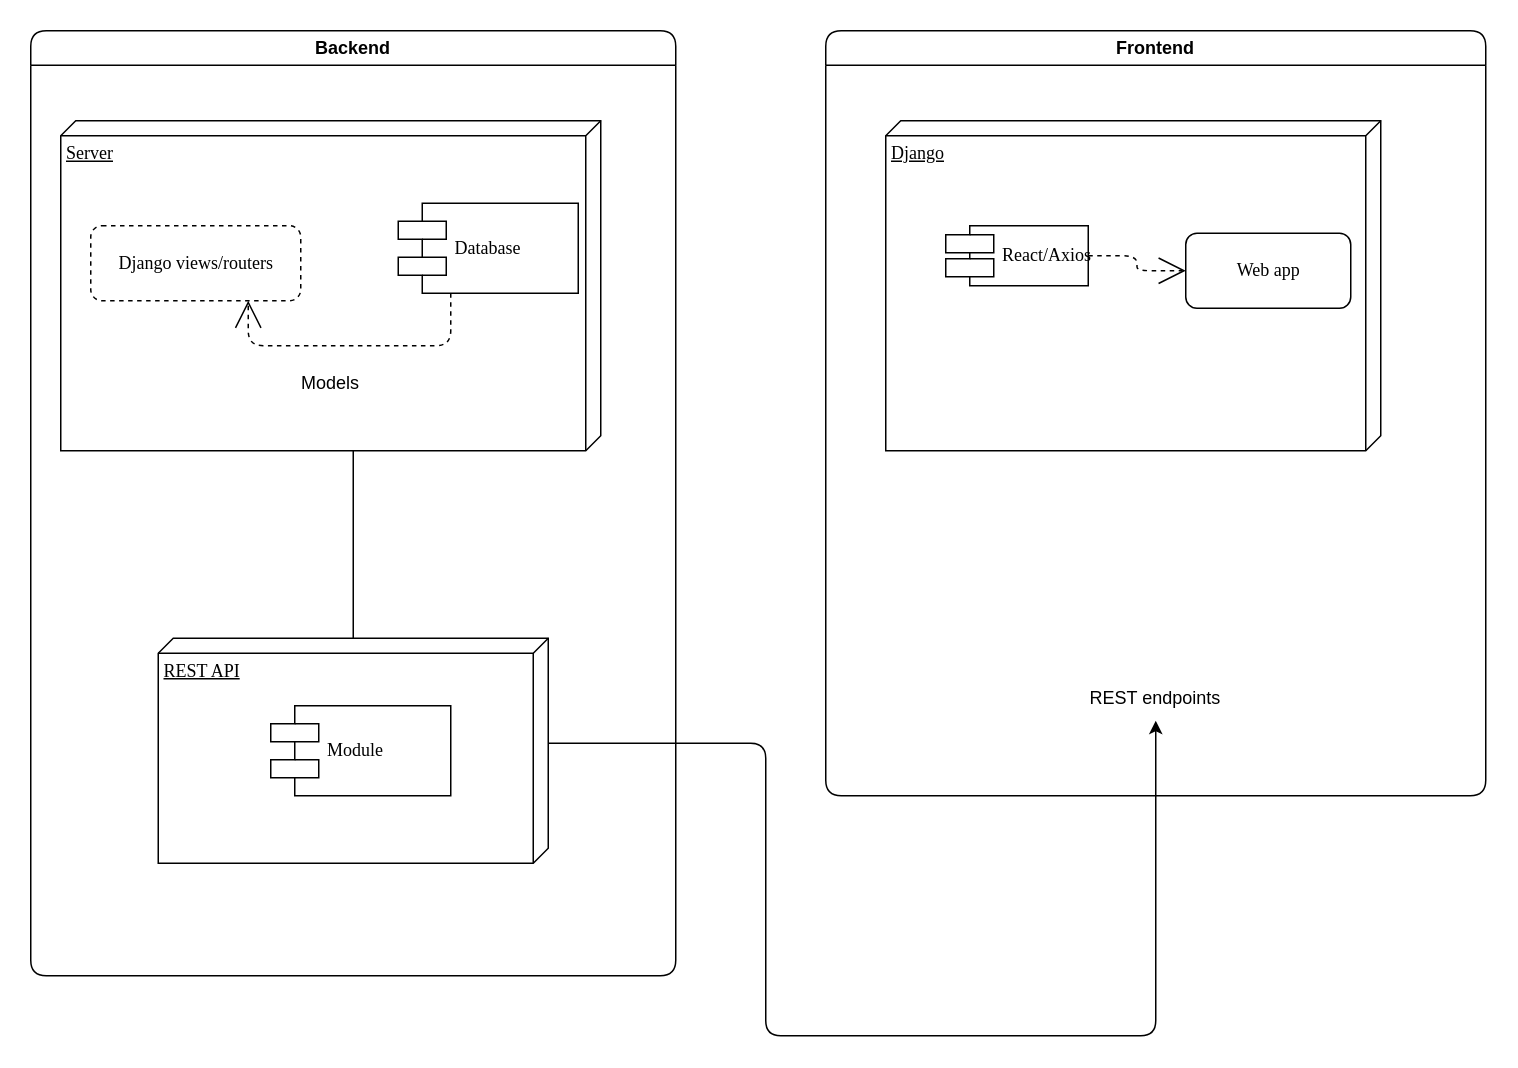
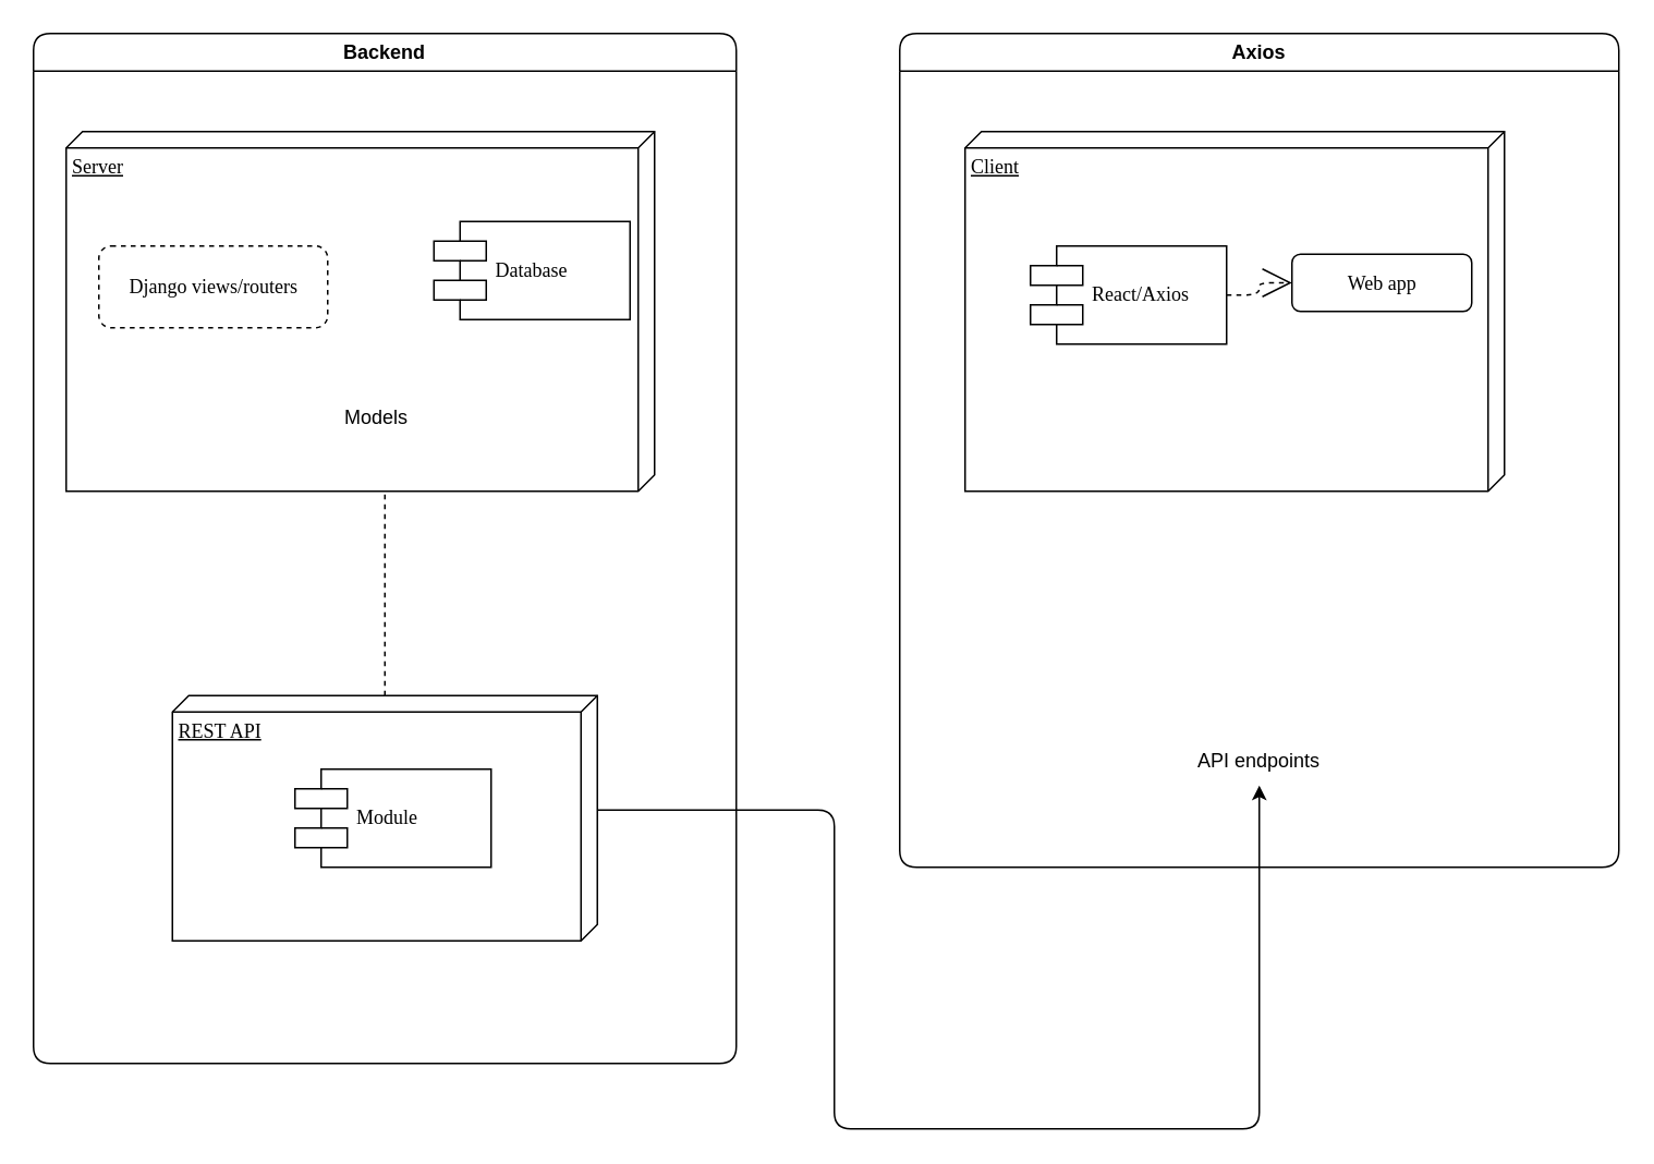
  <mxCell id="0" />
  <mxCell id="1" parent="0" />
  <mxCell id="2" value="Server" style="verticalAlign=top;align=left;spacingTop=8;spacingLeft=2;spacingRight=12;shape=cube;size=10;direction=south;fontStyle=4;html=1;rounded=1;shadow=0;comic=0;labelBackgroundColor=none;strokeWidth=1;fontFamily=Verdana;fontSize=12;" parent="1" vertex="1"><mxGeometry x="40" y="80" width="360" height="220" as="geometry" /></mxCell>
- <mxCell id="3" value="Django" style="verticalAlign=top;align=left;spacingTop=8;spacingLeft=2;spacingRight=12;shape=cube;size=10;direction=south;fontStyle=4;html=1;rounded=1;shadow=0;comic=0;labelBackgroundColor=none;strokeWidth=1;fontFamily=Verdana;fontSize=12;" parent="1" vertex="1"><mxGeometry x="590" y="80" width="330" height="220" as="geometry" /></mxCell>
+ <mxCell id="3" value="Client" style="verticalAlign=top;align=left;spacingTop=8;spacingLeft=2;spacingRight=12;shape=cube;size=10;direction=south;fontStyle=4;html=1;rounded=1;shadow=0;comic=0;labelBackgroundColor=none;strokeWidth=1;fontFamily=Verdana;fontSize=12;" parent="1" vertex="1"><mxGeometry x="590" y="80" width="330" height="220" as="geometry" /></mxCell>
  <mxCell id="4" style="edgeStyle=orthogonalEdgeStyle;rounded=1;orthogonalLoop=1;jettySize=auto;html=1;exitX=0;exitY=0;exitDx=70;exitDy=0;exitPerimeter=0;labelBackgroundColor=none;fontColor=default;" parent="1" source="5" target="17" edge="1"><mxGeometry relative="1" as="geometry"><mxPoint x="770" y="641.6" as="targetPoint" /><Array as="points"><mxPoint x="510" y="495" /><mxPoint x="510" y="690" /><mxPoint x="770" y="690" /></Array></mxGeometry></mxCell>
  <mxCell id="5" value="REST API" style="verticalAlign=top;align=left;spacingTop=8;spacingLeft=2;spacingRight=12;shape=cube;size=10;direction=south;fontStyle=4;html=1;rounded=1;shadow=0;comic=0;labelBackgroundColor=none;strokeWidth=1;fontFamily=Verdana;fontSize=12;" parent="1" vertex="1"><mxGeometry x="105" y="425" width="260" height="150" as="geometry" /></mxCell>
  <mxCell id="6" value="Database" style="shape=component;align=left;spacingLeft=36;rounded=1;shadow=0;comic=0;labelBackgroundColor=none;strokeWidth=1;fontFamily=Verdana;fontSize=12;html=1;" parent="1" vertex="1"><mxGeometry x="265" y="135" width="120" height="60" as="geometry" /></mxCell>
- <mxCell id="7" value="React/Axios" style="shape=component;align=left;spacingLeft=36;rounded=1;shadow=0;comic=0;labelBackgroundColor=none;strokeWidth=1;fontFamily=Verdana;fontSize=12;html=1;" parent="1" vertex="1"><mxGeometry x="630" y="150" width="95" height="40" as="geometry" /></mxCell>
- <mxCell id="8" value="Web app" style="html=1;rounded=1;shadow=0;comic=0;labelBackgroundColor=none;strokeWidth=1;fontFamily=Verdana;fontSize=12;align=center;" parent="1" vertex="1"><mxGeometry x="790" y="155" width="110" height="50" as="geometry" /></mxCell>
+ <mxCell id="7" value="React/Axios" style="shape=component;align=left;spacingLeft=36;rounded=1;shadow=0;comic=0;labelBackgroundColor=none;strokeWidth=1;fontFamily=Verdana;fontSize=12;html=1;" parent="1" vertex="1"><mxGeometry x="630" y="150" width="120" height="60" as="geometry" /></mxCell>
+ <mxCell id="8" value="Web app" style="html=1;rounded=1;shadow=0;comic=0;labelBackgroundColor=none;strokeWidth=1;fontFamily=Verdana;fontSize=12;align=center;" parent="1" vertex="1"><mxGeometry x="790" y="155" width="110" height="35" as="geometry" /></mxCell>
  <mxCell id="9" value="Module" style="shape=component;align=left;spacingLeft=36;rounded=1;shadow=0;comic=0;labelBackgroundColor=none;strokeWidth=1;fontFamily=Verdana;fontSize=12;html=1;" parent="1" vertex="1"><mxGeometry x="180" y="470" width="120" height="60" as="geometry" /></mxCell>
- <mxCell id="10" style="edgeStyle=orthogonalEdgeStyle;rounded=1;html=1;labelBackgroundColor=none;startArrow=none;startFill=0;startSize=8;endArrow=open;endFill=0;endSize=16;fontFamily=Verdana;fontSize=12;dashed=1;fontColor=default;" parent="1" source="6" target="14" edge="1"><mxGeometry relative="1" as="geometry"><Array as="points"><mxPoint x="300" y="230" /><mxPoint x="165" y="230" /></Array></mxGeometry></mxCell>
  <mxCell id="11" style="edgeStyle=orthogonalEdgeStyle;rounded=1;html=1;dashed=1;labelBackgroundColor=none;startArrow=none;startFill=0;startSize=8;endArrow=open;endFill=0;endSize=16;fontFamily=Verdana;fontSize=12;fontColor=default;" parent="1" source="7" target="8" edge="1"><mxGeometry relative="1" as="geometry" /></mxCell>
- <mxCell id="12" style="edgeStyle=orthogonalEdgeStyle;rounded=1;html=1;labelBackgroundColor=none;startArrow=none;startFill=0;startSize=8;endArrow=none;endFill=0;endSize=16;fontFamily=Verdana;fontSize=12;fontColor=default;" parent="1" source="5" target="2" edge="1"><mxGeometry relative="1" as="geometry"><Array as="points"><mxPoint x="235" y="495" /></Array></mxGeometry></mxCell>
+ <mxCell id="12" style="edgeStyle=orthogonalEdgeStyle;rounded=1;html=1;labelBackgroundColor=none;startArrow=none;startFill=0;startSize=8;endArrow=none;endFill=0;endSize=16;fontFamily=Verdana;fontSize=12;fontColor=default;dashed=1;" parent="1" source="5" target="2" edge="1"><mxGeometry relative="1" as="geometry"><Array as="points"><mxPoint x="235" y="495" /></Array></mxGeometry></mxCell>
  <mxCell id="13" value="Backend" style="swimlane;whiteSpace=wrap;html=1;rounded=1;labelBackgroundColor=none;" parent="1" vertex="1"><mxGeometry x="20" y="20" width="430" height="630" as="geometry" /></mxCell>
  <mxCell id="14" value="Django views/routers" style="html=1;rounded=1;shadow=0;comic=0;labelBackgroundColor=none;strokeWidth=1;fontFamily=Verdana;fontSize=12;align=center;dashed=1;" parent="13" vertex="1"><mxGeometry x="40" y="130" width="140" height="50" as="geometry" /></mxCell>
- <mxCell id="15" value="Models" style="text;html=1;align=center;verticalAlign=middle;whiteSpace=wrap;rounded=1;labelBackgroundColor=none;" parent="13" vertex="1"><mxGeometry x="170" y="220" width="60" height="30" as="geometry" /></mxCell>
- <mxCell id="16" value="Frontend" style="swimlane;whiteSpace=wrap;html=1;rounded=1;labelBackgroundColor=none;" parent="1" vertex="1"><mxGeometry x="550" y="20" width="440" height="510" as="geometry" /></mxCell>
- <mxCell id="17" value="REST endpoints" style="text;html=1;align=center;verticalAlign=middle;whiteSpace=wrap;rounded=1;dashed=1;dashPattern=8 8;labelBackgroundColor=none;" parent="16" vertex="1"><mxGeometry x="160" y="430" width="120" height="30" as="geometry" /></mxCell>
+ <mxCell id="15" value="Models" style="text;html=1;align=center;verticalAlign=middle;whiteSpace=wrap;rounded=1;labelBackgroundColor=none;" parent="13" vertex="1"><mxGeometry x="180" y="220" width="60" height="30" as="geometry" /></mxCell>
+ <mxCell id="16" value="Axios" style="swimlane;whiteSpace=wrap;html=1;rounded=1;labelBackgroundColor=none;" parent="1" vertex="1"><mxGeometry x="550" y="20" width="440" height="510" as="geometry" /></mxCell>
+ <mxCell id="17" value="API endpoints" style="text;html=1;align=center;verticalAlign=middle;whiteSpace=wrap;rounded=1;dashed=1;dashPattern=8 8;labelBackgroundColor=none;" parent="16" vertex="1"><mxGeometry x="160" y="430" width="120" height="30" as="geometry" /></mxCell>
